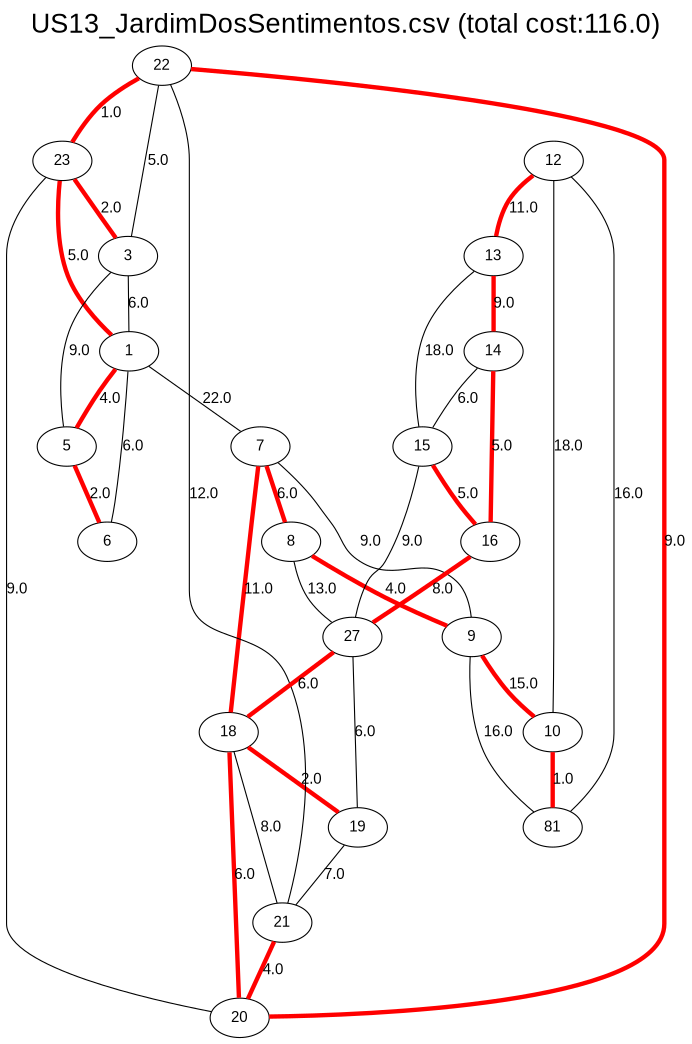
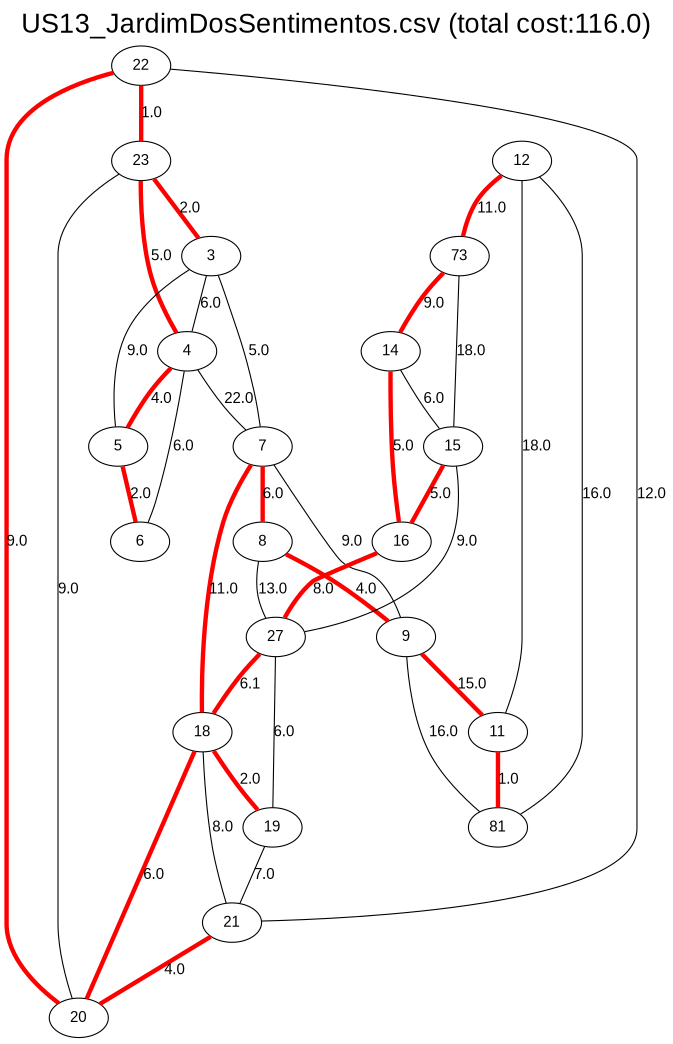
  graph {
    fontname="Liberation Sans"
    fontsize=25
    fontweight=bold
    label="US13_JardimDosSentimentos.csv (total cost:116.0)"
    labelloc=t
    node [fontname="Liberation Sans"]
    edge [color=red fontname="Liberation Sans" penwidth=4.0]
    22
    23
    3
-   4 [label=1]
+   4
    5
    7
    n7 [label=81]
-   10
+   10 [label=11]
    18
    19
    21
    20
    6
    8
    9
    n16 [label=27]
    14
    16
    15
-   13
+   13 [label=73]
    12
    22 -- 23 [label=1.0]
-   22 -- 3 [color=black label=5.0 penwidth=1.0]
+   7 -- 3 [color=black label=5.0 penwidth=1.0]
    23 -- 3 [label=2.0]
    23 -- 4 [label=5.0]
    3 -- 4 [color=black label=6.0 penwidth=1.0]
    3 -- 5 [color=black label=9.0 penwidth=1.0]
    4 -- 5 [label=4.0]
    4 -- 7 [color=black label=22.0 penwidth=1.0]
    5 -- 6 [label=2.0]
    7 -- 18 [label=11.0]
    7 -- 8 [label=6.0]
    7 -- 9 [color=black label=9.0 penwidth=1.0]
    10 -- n7 [label=1.0]
    18 -- 19 [label=2.0]
    18 -- 21 [color=black label=8.0 penwidth=1.0]
    18 -- 20 [label=6.0]
    19 -- 21 [color=black label=7.0 penwidth=1.0]
    21 -- 22 [color=black label=12.0 penwidth=1.0]
    21 -- 20 [label=4.0]
    20 -- 22 [label=9.0]
    20 -- 23 [color=black label=9.0 penwidth=1.0]
    6 -- 4 [color=black label=6.0 penwidth=1.0]
    8 -- 9 [label=4.0]
    8 -- n16 [color=black label=13.0 penwidth=1.0]
    9 -- n7 [color=black label=16.0 penwidth=1.0]
    9 -- 10 [label=15.0]
-   n16 -- 18 [label=6.0]
+   n16 -- 18 [label=6.1]
    n16 -- 19 [color=black label=6.0 penwidth=1.0]
    14 -- 16 [label=5.0]
    14 -- 15 [color=black label=6.0 penwidth=1.0]
    16 -- n16 [label=8.0]
    15 -- n16 [color=black label=9.0 penwidth=1.0]
    15 -- 16 [label=5.0]
    13 -- 14 [label=9.0]
    13 -- 15 [color=black label=18.0 penwidth=1.0]
    12 -- n7 [color=black label=16.0 penwidth=1.0]
    12 -- 10 [color=black label=18.0 penwidth=1.0]
    12 -- 13 [label=11.0]
  }
